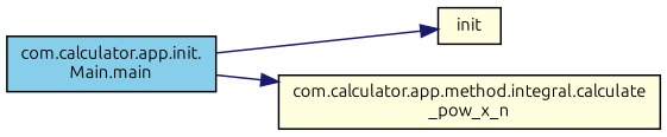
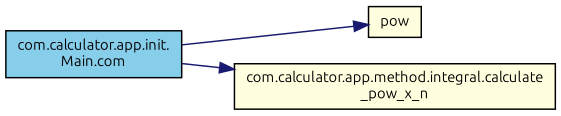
  digraph {
    fontname=Ubuntu
    rankdir=RL
    node [color=black fillcolor=lightyellow fontname=Ubuntu fontsize=10 shape=record style=filled]
    edge [color=midnightblue dir=back fontname=Ubuntu fontsize=10 labelfontname=Helvetica labelfontsize=10 style=solid]
-   n1 [fontcolor=black height=0.2 label=init width=0.4]
-   n2 [fillcolor=skyblue height=0.2 label="com.calculator.app.init.\lMain.main" width=0.4]
+   n1 [fontcolor=black height=0.2 label=pow width=0.4]
+   n2 [fillcolor=skyblue height=0.2 label="com.calculator.app.init.\lMain.com" width=0.4]
    n3 [height=0.2 label="com.calculator.app.method.integral.calculate\l_pow_x_n" width=0.4]
    n1 -> n2
    n3 -> n2
  }
